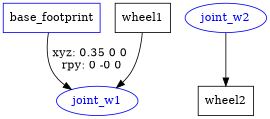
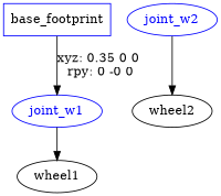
  digraph {
    node [color=blue shape=box]
    n1 [label=base_footprint]
    joint_w1 [fontcolor=blue shape=ellipse]
-   n3 [label=wheel1 color=""]
+   n3 [label=wheel1 shape=ellipse color=""]
    joint_w2 [fontcolor=blue shape=ellipse]
-   n5 [label=wheel2 color=""]
+   n5 [label=wheel2 shape=ellipse color=""]
    n1 -> joint_w1 [label="xyz: 0.35 0 0 \nrpy: 0 -0 0"]
-   n3 -> joint_w1
+   joint_w1 -> n3
    joint_w2 -> n5
  }
